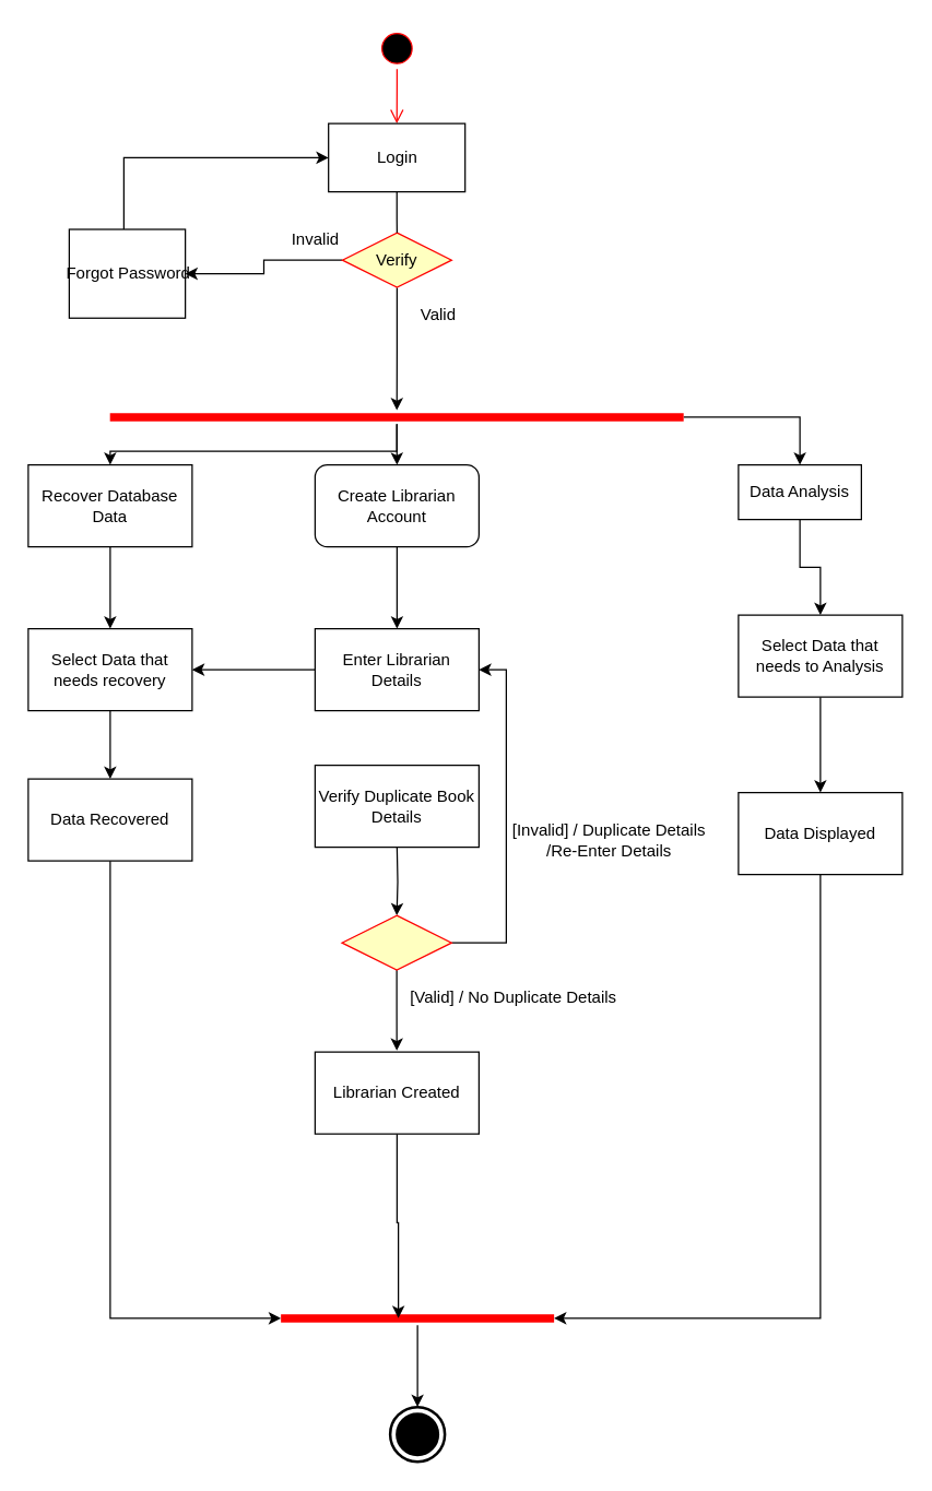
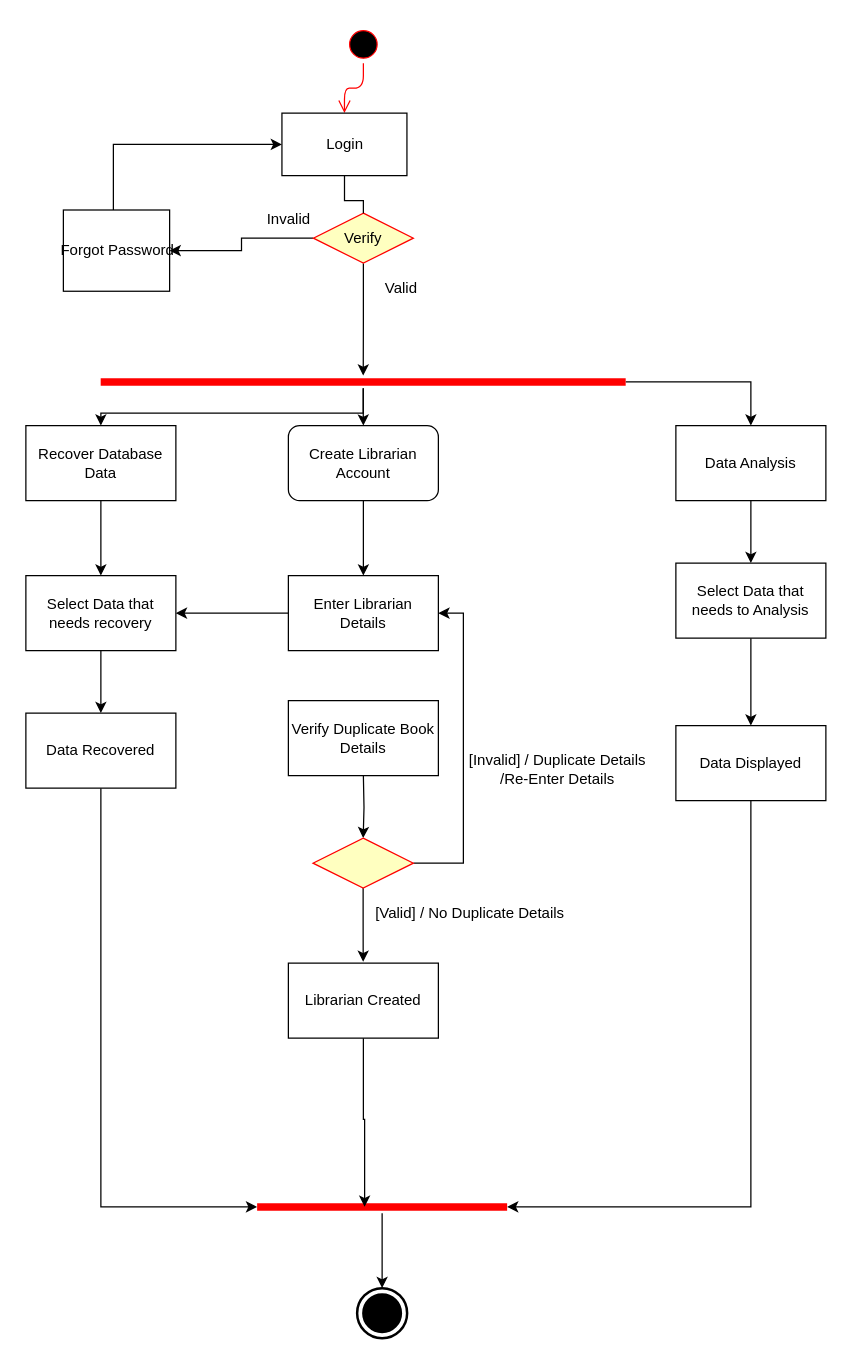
  <mxCell id="0" />
  <mxCell id="1" parent="0" />
  <mxCell id="2" value="" style="ellipse;html=1;shape=startState;fillColor=#000000;strokeColor=#ff0000;" vertex="1" parent="1"><mxGeometry x="275" y="20" width="30" height="30" as="geometry" /></mxCell>
  <mxCell id="3" value="" style="edgeStyle=orthogonalEdgeStyle;html=1;verticalAlign=bottom;endArrow=open;endSize=8;strokeColor=#ff0000;entryX=0.5;entryY=0;entryDx=0;entryDy=0;" edge="1" parent="1" source="2" target="8"><mxGeometry relative="1" as="geometry"><mxPoint x="295" y="-30" as="targetPoint" /></mxGeometry></mxCell>
  <mxCell id="4" style="edgeStyle=orthogonalEdgeStyle;rounded=0;orthogonalLoop=1;jettySize=auto;html=1;entryX=1;entryY=0.5;entryDx=0;entryDy=0;" edge="1" parent="1" source="6" target="12"><mxGeometry relative="1" as="geometry"><mxPoint x="160" y="220" as="targetPoint" /></mxGeometry></mxCell>
  <mxCell id="5" style="edgeStyle=orthogonalEdgeStyle;rounded=0;orthogonalLoop=1;jettySize=auto;html=1;" edge="1" parent="1" source="6" target="16"><mxGeometry relative="1" as="geometry"><mxPoint x="295" y="130" as="targetPoint" /></mxGeometry></mxCell>
  <mxCell id="6" value="Verify" style="rhombus;whiteSpace=wrap;html=1;fillColor=#ffffc0;strokeColor=#ff0000;" vertex="1" parent="1"><mxGeometry x="250" y="170" width="80" height="40" as="geometry" /></mxCell>
  <mxCell id="7" style="edgeStyle=orthogonalEdgeStyle;rounded=0;orthogonalLoop=1;jettySize=auto;html=1;entryX=0.5;entryY=0;entryDx=0;entryDy=0;endArrow=none;" edge="1" parent="1" source="8" target="6"><mxGeometry relative="1" as="geometry" /></mxCell>
- <mxCell id="8" value="Login" style="html=1;dashed=0;whitespace=wrap;" vertex="1" parent="1"><mxGeometry x="239.85" y="90" width="100" height="50" as="geometry" /></mxCell>
+ <mxCell id="8" value="Login" style="html=1;dashed=0;whitespace=wrap;" vertex="1" parent="1"><mxGeometry x="224.85" y="90" width="100" height="50" as="geometry" /></mxCell>
  <mxCell id="9" value="Valid" style="text;html=1;align=center;verticalAlign=middle;resizable=0;points=[];autosize=1;" vertex="1" parent="1"><mxGeometry x="300" y="220" width="40" height="20" as="geometry" /></mxCell>
  <mxCell id="10" value="Invalid" style="text;html=1;align=center;verticalAlign=middle;resizable=0;points=[];autosize=1;" vertex="1" parent="1"><mxGeometry x="205" y="165" width="50" height="20" as="geometry" /></mxCell>
  <mxCell id="11" style="edgeStyle=orthogonalEdgeStyle;rounded=0;orthogonalLoop=1;jettySize=auto;html=1;entryX=0;entryY=0.5;entryDx=0;entryDy=0;" edge="1" parent="1" source="12" target="8"><mxGeometry relative="1" as="geometry"><Array as="points"><mxPoint x="90" y="115" /></Array></mxGeometry></mxCell>
  <mxCell id="12" value="Forgot Password" style="html=1;dashed=0;whitespace=wrap;" vertex="1" parent="1"><mxGeometry x="50" y="167.5" width="85" height="65" as="geometry" /></mxCell>
  <mxCell id="13" style="edgeStyle=orthogonalEdgeStyle;rounded=0;orthogonalLoop=1;jettySize=auto;html=1;entryX=0.5;entryY=0;entryDx=0;entryDy=0;" edge="1" parent="1" source="16" target="26"><mxGeometry relative="1" as="geometry" /></mxCell>
  <mxCell id="14" style="edgeStyle=orthogonalEdgeStyle;rounded=0;orthogonalLoop=1;jettySize=auto;html=1;entryX=0.5;entryY=0;entryDx=0;entryDy=0;" edge="1" parent="1" source="16" target="28"><mxGeometry relative="1" as="geometry" /></mxCell>
  <mxCell id="15" style="edgeStyle=orthogonalEdgeStyle;rounded=0;orthogonalLoop=1;jettySize=auto;html=1;" edge="1" parent="1" source="16" target="30"><mxGeometry relative="1" as="geometry" /></mxCell>
  <mxCell id="16" value="" style="shape=line;html=1;strokeWidth=6;strokeColor=#ff0000;" vertex="1" parent="1"><mxGeometry x="79.85" y="300" width="420" height="10" as="geometry" /></mxCell>
  <mxCell id="17" style="edgeStyle=orthogonalEdgeStyle;rounded=0;orthogonalLoop=1;jettySize=auto;html=1;entryX=0.5;entryY=0;entryDx=0;entryDy=0;" edge="1" parent="1" target="20"><mxGeometry relative="1" as="geometry"><mxPoint x="290" y="620" as="sourcePoint" /></mxGeometry></mxCell>
  <mxCell id="18" style="edgeStyle=orthogonalEdgeStyle;rounded=0;orthogonalLoop=1;jettySize=auto;html=1;entryX=0.5;entryY=0;entryDx=0;entryDy=0;" edge="1" parent="1" source="20"><mxGeometry relative="1" as="geometry"><mxPoint x="289.85" y="769" as="targetPoint" /></mxGeometry></mxCell>
  <mxCell id="19" style="edgeStyle=orthogonalEdgeStyle;rounded=0;orthogonalLoop=1;jettySize=auto;html=1;entryX=1;entryY=0.5;entryDx=0;entryDy=0;" edge="1" parent="1" source="20" target="36"><mxGeometry relative="1" as="geometry"><Array as="points"><mxPoint x="370" y="690" /><mxPoint x="370" y="490" /></Array></mxGeometry></mxCell>
  <mxCell id="20" value="" style="rhombus;whiteSpace=wrap;html=1;fillColor=#ffffc0;strokeColor=#ff0000;" vertex="1" parent="1"><mxGeometry x="249.69" y="670" width="80.31" height="40" as="geometry" /></mxCell>
  <mxCell id="21" value="[Valid] / No Duplicate Details" style="text;html=1;align=center;verticalAlign=middle;resizable=0;points=[];autosize=1;" vertex="1" parent="1"><mxGeometry x="290" y="720" width="170" height="20" as="geometry" /></mxCell>
  <mxCell id="22" value="[Invalid] / Duplicate Details&lt;br&gt;/Re-Enter Details" style="text;html=1;align=center;verticalAlign=middle;resizable=0;points=[];autosize=1;" vertex="1" parent="1"><mxGeometry x="365" y="600" width="160" height="30" as="geometry" /></mxCell>
  <mxCell id="23" style="edgeStyle=orthogonalEdgeStyle;rounded=0;orthogonalLoop=1;jettySize=auto;html=1;entryX=0.5;entryY=0;entryDx=0;entryDy=0;entryPerimeter=0;" edge="1" parent="1" source="24" target="44"><mxGeometry relative="1" as="geometry" /></mxCell>
  <mxCell id="24" value="" style="shape=line;html=1;strokeWidth=6;strokeColor=#ff0000;" vertex="1" parent="1"><mxGeometry x="205" y="960" width="200" height="10" as="geometry" /></mxCell>
  <mxCell id="25" style="edgeStyle=orthogonalEdgeStyle;rounded=0;orthogonalLoop=1;jettySize=auto;html=1;entryX=0.5;entryY=0;entryDx=0;entryDy=0;" edge="1" parent="1" source="26" target="32"><mxGeometry relative="1" as="geometry" /></mxCell>
  <mxCell id="26" value="&lt;span&gt;Recover Database Data&lt;/span&gt;" style="rounded=0;whiteSpace=wrap;html=1;" vertex="1" parent="1"><mxGeometry x="20" y="340" width="120" height="60" as="geometry" /></mxCell>
  <mxCell id="27" style="edgeStyle=orthogonalEdgeStyle;rounded=0;orthogonalLoop=1;jettySize=auto;html=1;entryX=0.5;entryY=0;entryDx=0;entryDy=0;" edge="1" parent="1" source="28" target="36"><mxGeometry relative="1" as="geometry" /></mxCell>
  <mxCell id="28" value="Create Librarian Account" style="whiteSpace=wrap;html=1;rounded=1;" vertex="1" parent="1"><mxGeometry x="230" y="340" width="120" height="60" as="geometry" /></mxCell>
  <mxCell id="29" style="edgeStyle=orthogonalEdgeStyle;rounded=0;orthogonalLoop=1;jettySize=auto;html=1;" edge="1" parent="1" source="30" target="41"><mxGeometry relative="1" as="geometry" /></mxCell>
- <mxCell id="30" value="Data Analysis" style="rounded=0;whiteSpace=wrap;html=1;" vertex="1" parent="1"><mxGeometry x="540" y="340" width="90" height="40" as="geometry" /></mxCell>
+ <mxCell id="30" value="Data Analysis" style="rounded=0;whiteSpace=wrap;html=1;" vertex="1" parent="1"><mxGeometry x="540" y="340" width="120" height="60" as="geometry" /></mxCell>
  <mxCell id="31" style="edgeStyle=orthogonalEdgeStyle;rounded=0;orthogonalLoop=1;jettySize=auto;html=1;entryX=0.5;entryY=0;entryDx=0;entryDy=0;" edge="1" parent="1" source="32" target="34"><mxGeometry relative="1" as="geometry" /></mxCell>
  <mxCell id="32" value="Select Data that needs recovery" style="rounded=0;whiteSpace=wrap;html=1;" vertex="1" parent="1"><mxGeometry x="20" y="460" width="120" height="60" as="geometry" /></mxCell>
  <mxCell id="33" style="edgeStyle=orthogonalEdgeStyle;rounded=0;orthogonalLoop=1;jettySize=auto;html=1;entryX=0;entryY=0.5;entryDx=0;entryDy=0;entryPerimeter=0;" edge="1" parent="1" source="34" target="24"><mxGeometry relative="1" as="geometry"><mxPoint x="79.995" y="670" as="targetPoint" /><Array as="points"><mxPoint x="80" y="965" /></Array></mxGeometry></mxCell>
  <mxCell id="34" value="Data Recovered" style="rounded=0;whiteSpace=wrap;html=1;" vertex="1" parent="1"><mxGeometry x="20" y="570" width="120" height="60" as="geometry" /></mxCell>
  <mxCell id="35" style="edgeStyle=orthogonalEdgeStyle;rounded=0;orthogonalLoop=1;jettySize=auto;html=1;" edge="1" parent="1" source="36" target="32"><mxGeometry relative="1" as="geometry" /></mxCell>
  <mxCell id="36" value="Enter Librarian Details" style="rounded=0;whiteSpace=wrap;html=1;" vertex="1" parent="1"><mxGeometry x="230" y="460" width="120" height="60" as="geometry" /></mxCell>
  <mxCell id="37" value="Verify Duplicate Book Details" style="rounded=0;whiteSpace=wrap;html=1;" vertex="1" parent="1"><mxGeometry x="230" y="560" width="120" height="60" as="geometry" /></mxCell>
  <mxCell id="38" style="edgeStyle=orthogonalEdgeStyle;rounded=0;orthogonalLoop=1;jettySize=auto;html=1;entryX=0.43;entryY=0.5;entryDx=0;entryDy=0;entryPerimeter=0;" edge="1" parent="1" source="39" target="24"><mxGeometry relative="1" as="geometry" /></mxCell>
  <mxCell id="39" value="Librarian Created" style="rounded=0;whiteSpace=wrap;html=1;" vertex="1" parent="1"><mxGeometry x="230" y="770" width="120" height="60" as="geometry" /></mxCell>
  <mxCell id="40" style="edgeStyle=orthogonalEdgeStyle;rounded=0;orthogonalLoop=1;jettySize=auto;html=1;" edge="1" parent="1" source="41" target="43"><mxGeometry relative="1" as="geometry" /></mxCell>
  <mxCell id="41" value="Select Data that needs to Analysis" style="rounded=0;whiteSpace=wrap;html=1;" vertex="1" parent="1"><mxGeometry x="540" y="450" width="120" height="60" as="geometry" /></mxCell>
  <mxCell id="42" style="edgeStyle=orthogonalEdgeStyle;rounded=0;orthogonalLoop=1;jettySize=auto;html=1;entryX=1;entryY=0.5;entryDx=0;entryDy=0;entryPerimeter=0;" edge="1" parent="1" source="43" target="24"><mxGeometry relative="1" as="geometry"><Array as="points"><mxPoint x="600" y="965" /></Array></mxGeometry></mxCell>
  <mxCell id="43" value="Data Displayed" style="rounded=0;whiteSpace=wrap;html=1;" vertex="1" parent="1"><mxGeometry x="540" y="580" width="120" height="60" as="geometry" /></mxCell>
  <mxCell id="44" value="" style="html=1;shape=mxgraph.sysml.actFinal;strokeWidth=2;verticalLabelPosition=bottom;verticalAlignment=top;" vertex="1" parent="1"><mxGeometry x="285" y="1030" width="40" height="40" as="geometry" /></mxCell>
